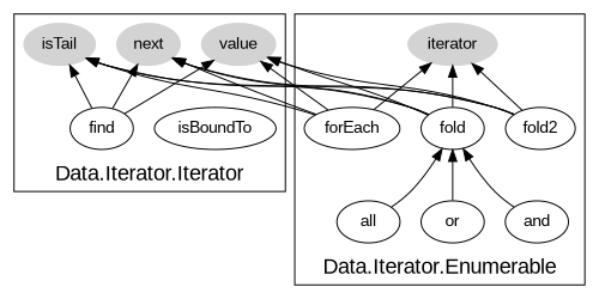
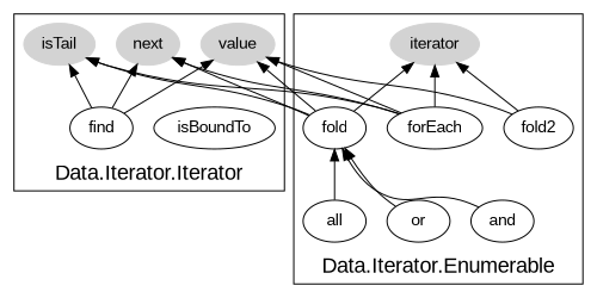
  digraph {
    color=black
    fontname=Arial
    fontsize=18
    rankdir=BT
    node [fontname=Arial]
    value [color=lightgray style=filled]
    isTail [color=lightgray style=filled]
    next [color=lightgray style=filled]
    isBoundTo
    find
    iterator [color=lightgray style=filled]
    forEach
    fold
    n9 [label=fold2]
    and
    or
    all
    subgraph cluster_1 {
      label="Data.Iterator.Iterator"
      value
      isTail
      next
      isBoundTo
      find
    }
    subgraph cluster_2 {
      label="Data.Iterator.Enumerable"
      iterator
      forEach
      fold
      n9
      and
      or
      all
    }
    find -> value
    find -> isTail
    find -> next
    forEach -> value
    forEach -> isTail
    forEach -> next
    forEach -> iterator
    fold -> value
    fold -> isTail
    fold -> next
    fold -> iterator
    n9 -> value
-   n9 -> isTail
-   n9 -> next
    n9 -> iterator
    and -> fold
    or -> fold
    all -> fold
  }
